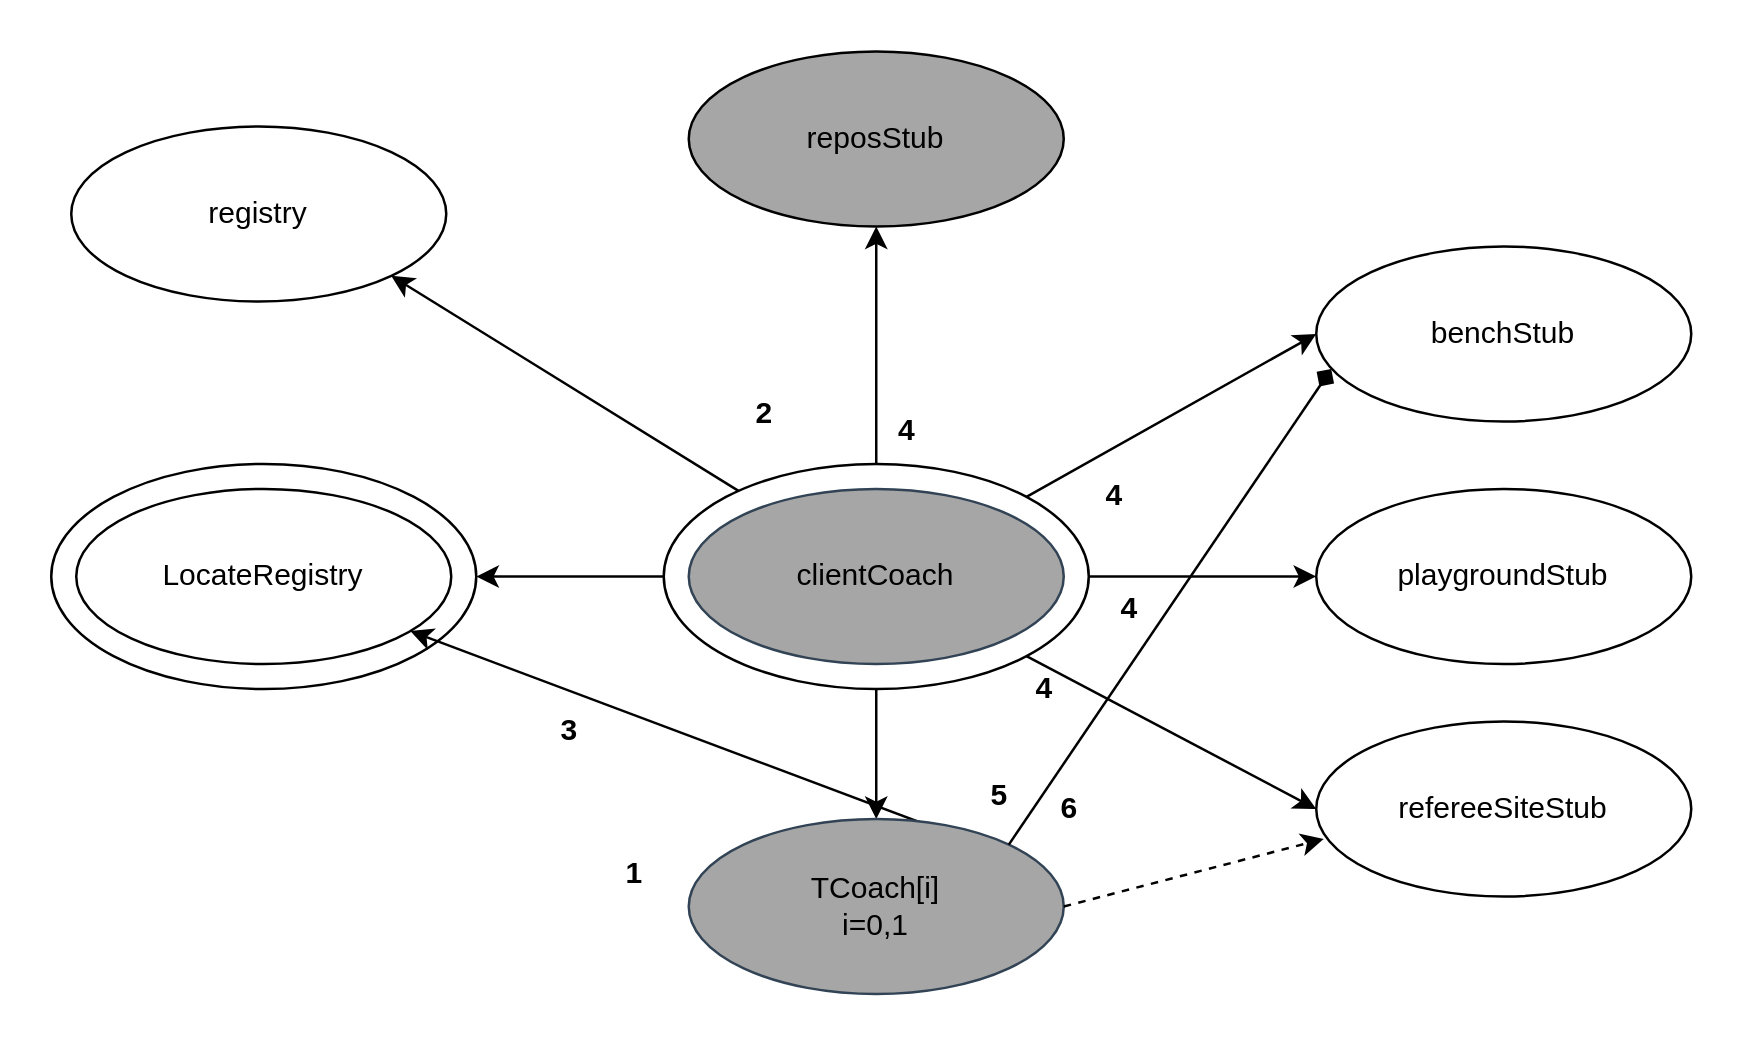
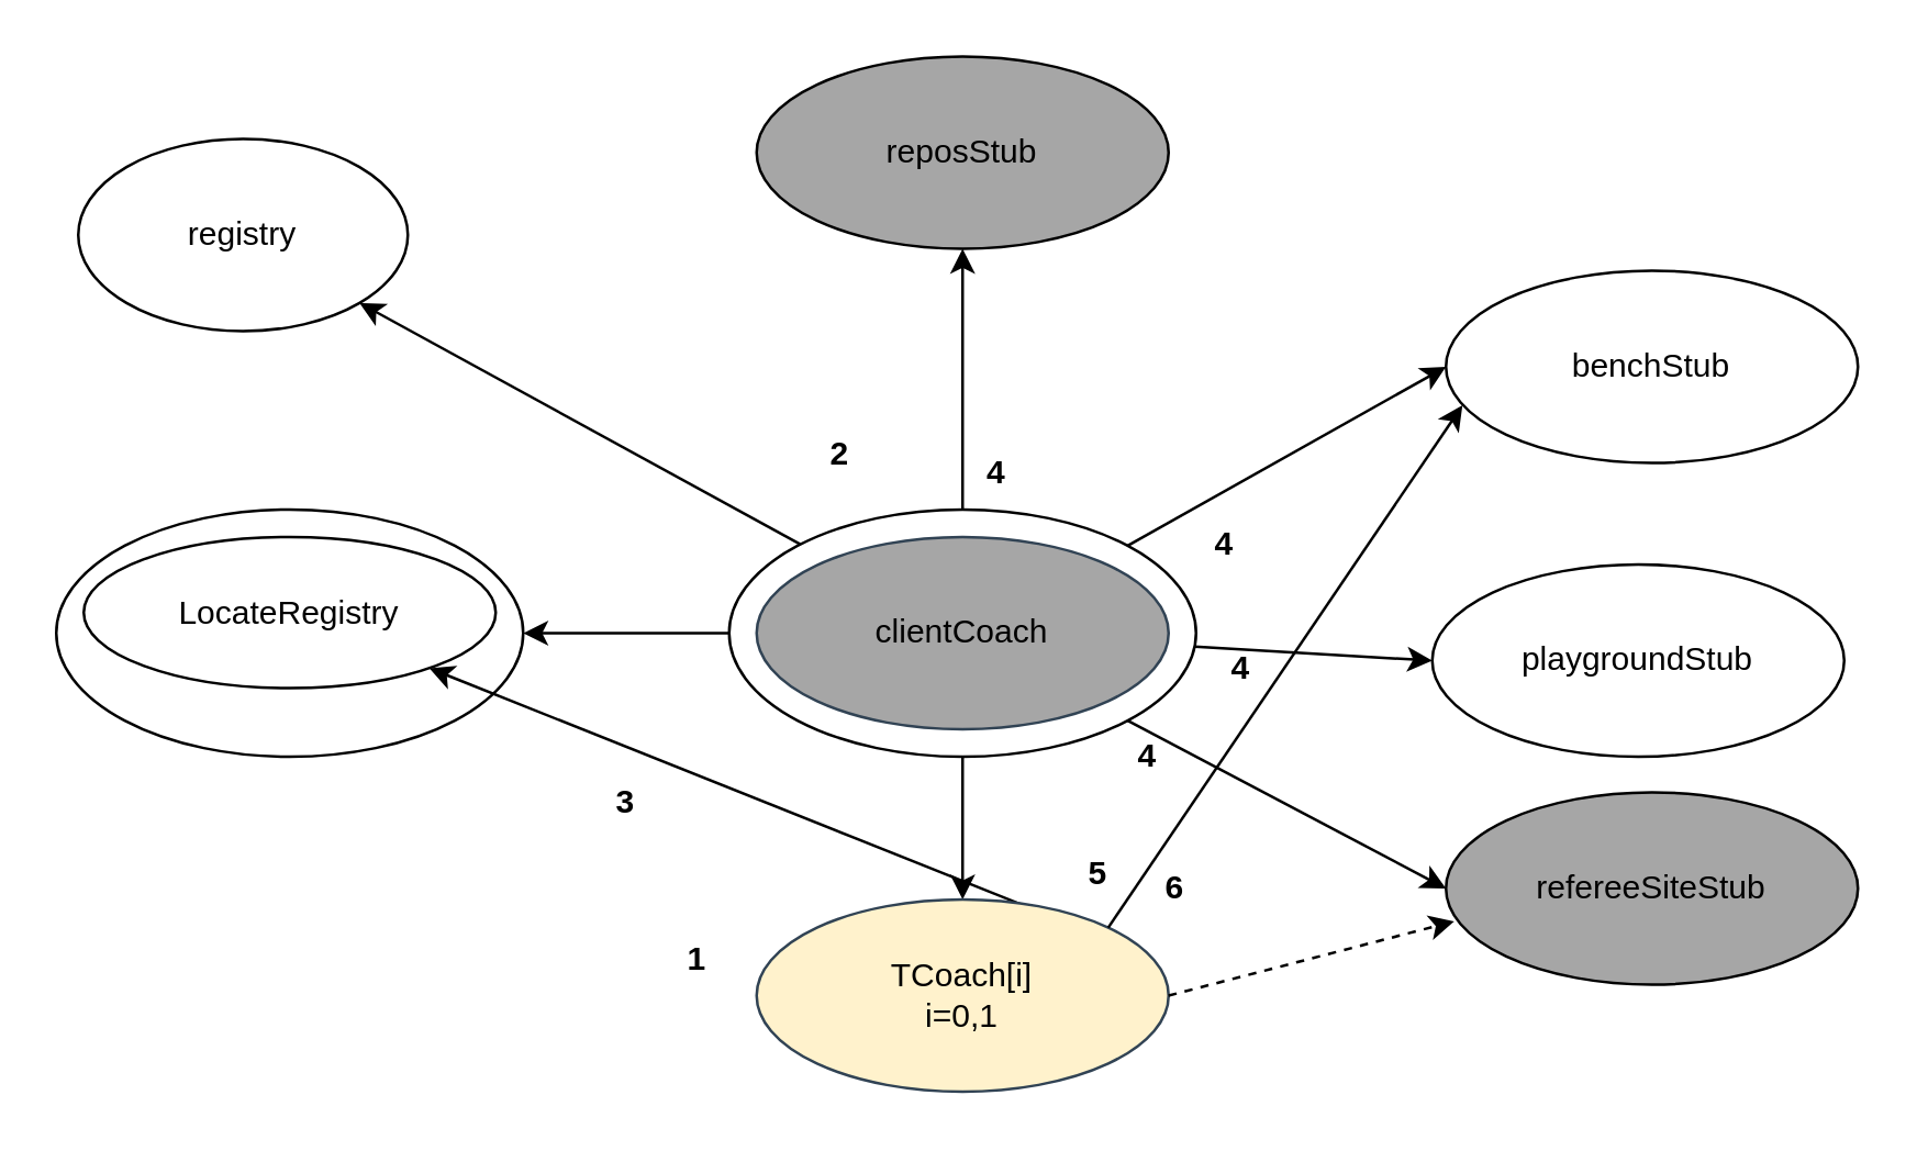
  <mxCell id="0" />
  <mxCell id="1" parent="0" />
  <mxCell id="2" style="edgeStyle=orthogonalEdgeStyle;rounded=0;orthogonalLoop=1;jettySize=auto;html=1;entryX=1;entryY=0.5;entryDx=0;entryDy=0;" parent="1" source="9" target="12" edge="1"><mxGeometry relative="1" as="geometry" /></mxCell>
  <mxCell id="3" style="rounded=0;orthogonalLoop=1;jettySize=auto;html=1;entryX=1;entryY=1;entryDx=0;entryDy=0;" parent="1" source="9" target="11" edge="1"><mxGeometry relative="1" as="geometry" /></mxCell>
  <mxCell id="4" style="rounded=0;orthogonalLoop=1;jettySize=auto;html=1;entryX=0;entryY=0.5;entryDx=0;entryDy=0;" parent="1" source="9" target="14" edge="1"><mxGeometry relative="1" as="geometry" /></mxCell>
  <mxCell id="5" style="edgeStyle=orthogonalEdgeStyle;rounded=0;orthogonalLoop=1;jettySize=auto;html=1;exitX=0.5;exitY=0;exitDx=0;exitDy=0;entryX=0.5;entryY=1;entryDx=0;entryDy=0;" edge="1" parent="1" source="9" target="20"><mxGeometry relative="1" as="geometry" /></mxCell>
  <mxCell id="6" style="rounded=0;orthogonalLoop=1;jettySize=auto;html=1;exitX=1;exitY=0;exitDx=0;exitDy=0;entryX=0;entryY=0.5;entryDx=0;entryDy=0;" edge="1" parent="1" source="9" target="19"><mxGeometry relative="1" as="geometry" /></mxCell>
  <mxCell id="7" style="rounded=0;orthogonalLoop=1;jettySize=auto;html=1;exitX=1;exitY=1;exitDx=0;exitDy=0;entryX=0;entryY=0.5;entryDx=0;entryDy=0;" edge="1" parent="1" source="9" target="21"><mxGeometry relative="1" as="geometry" /></mxCell>
  <mxCell id="8" style="edgeStyle=orthogonalEdgeStyle;rounded=0;orthogonalLoop=1;jettySize=auto;html=1;entryX=0.5;entryY=0;entryDx=0;entryDy=0;" edge="1" parent="1" source="9" target="18"><mxGeometry relative="1" as="geometry" /></mxCell>
  <mxCell id="9" value="" style="ellipse;whiteSpace=wrap;html=1;" parent="1" vertex="1"><mxGeometry x="265" y="185" width="170" height="90" as="geometry" /></mxCell>
  <mxCell id="10" value="&lt;font color=&quot;#000000&quot;&gt;clientCoach&lt;/font&gt;" style="ellipse;whiteSpace=wrap;html=1;movable=1;resizable=1;rotatable=1;deletable=1;editable=1;locked=0;connectable=1;fillColor=#A6A6A6;fontColor=#ffffff;strokeColor=#314354;" parent="1" vertex="1"><mxGeometry x="275" y="195" width="150" height="70" as="geometry" /></mxCell>
- <mxCell id="11" value="registry" style="ellipse;whiteSpace=wrap;html=1;movable=1;resizable=1;rotatable=1;deletable=1;editable=1;locked=0;connectable=1;" parent="1" vertex="1"><mxGeometry x="28" y="50" width="150" height="70" as="geometry" /></mxCell>
+ <mxCell id="11" value="registry" style="ellipse;whiteSpace=wrap;html=1;movable=1;resizable=1;rotatable=1;deletable=1;editable=1;locked=0;connectable=1;" parent="1" vertex="1"><mxGeometry x="28" y="50" width="120" height="70" as="geometry" /></mxCell>
  <mxCell id="12" value="" style="ellipse;whiteSpace=wrap;html=1;" parent="1" vertex="1"><mxGeometry x="20" y="185" width="170" height="90" as="geometry" /></mxCell>
- <mxCell id="13" value="LocateRegistry" style="ellipse;whiteSpace=wrap;html=1;movable=1;resizable=1;rotatable=1;deletable=1;editable=1;locked=0;connectable=1;" parent="1" vertex="1"><mxGeometry x="30" y="195" width="150" height="70" as="geometry" /></mxCell>
- <mxCell id="14" value="playgroundStub" style="ellipse;whiteSpace=wrap;html=1;movable=1;resizable=1;rotatable=1;deletable=1;editable=1;locked=0;connectable=1;" parent="1" vertex="1"><mxGeometry x="526" y="195" width="150" height="70" as="geometry" /></mxCell>
+ <mxCell id="13" value="LocateRegistry" style="ellipse;whiteSpace=wrap;html=1;movable=1;resizable=1;rotatable=1;deletable=1;editable=1;locked=0;connectable=1;" parent="1" vertex="1"><mxGeometry x="30" y="195" width="150" height="55" as="geometry" /></mxCell>
+ <mxCell id="14" value="playgroundStub" style="ellipse;whiteSpace=wrap;html=1;movable=1;resizable=1;rotatable=1;deletable=1;editable=1;locked=0;connectable=1;" parent="1" vertex="1"><mxGeometry x="521" y="205" width="150" height="70" as="geometry" /></mxCell>
  <mxCell id="15" value="&lt;b&gt;1&lt;/b&gt;" style="text;html=1;align=center;verticalAlign=middle;resizable=0;points=[];autosize=1;strokeColor=none;fillColor=none;" parent="1" vertex="1"><mxGeometry x="241" y="336" width="24" height="26" as="geometry" /></mxCell>
  <mxCell id="16" value="&lt;b&gt;2&lt;/b&gt;" style="text;html=1;align=center;verticalAlign=middle;resizable=0;points=[];autosize=1;strokeColor=none;fillColor=none;" parent="1" vertex="1"><mxGeometry x="293" y="152" width="24" height="26" as="geometry" /></mxCell>
  <mxCell id="17" style="rounded=0;orthogonalLoop=1;jettySize=auto;html=1;exitX=0.913;exitY=0.257;exitDx=0;exitDy=0;exitPerimeter=0;" edge="1" parent="1" source="18" target="13"><mxGeometry relative="1" as="geometry" /></mxCell>
- <mxCell id="18" value="&lt;div&gt;&lt;font color=&quot;#000000&quot;&gt;TCoach[i]&lt;/font&gt;&lt;/div&gt;&lt;div&gt;&lt;font color=&quot;#000000&quot;&gt;i=0,1&lt;br&gt;&lt;/font&gt;&lt;/div&gt;" style="ellipse;whiteSpace=wrap;html=1;movable=1;resizable=1;rotatable=1;deletable=1;editable=1;locked=0;connectable=1;fillColor=#A6A6A6;fontColor=#ffffff;strokeColor=#314354;" vertex="1" parent="1"><mxGeometry x="275" y="327" width="150" height="70" as="geometry" /></mxCell>
+ <mxCell id="18" value="&lt;div&gt;&lt;font color=&quot;#000000&quot;&gt;TCoach[i]&lt;/font&gt;&lt;/div&gt;&lt;div&gt;&lt;font color=&quot;#000000&quot;&gt;i=0,1&lt;br&gt;&lt;/font&gt;&lt;/div&gt;" style="ellipse;whiteSpace=wrap;html=1;movable=1;resizable=1;rotatable=1;deletable=1;editable=1;locked=0;connectable=1;fillColor=#fff2cc;fontColor=#ffffff;strokeColor=#314354;" vertex="1" parent="1"><mxGeometry x="275" y="327" width="150" height="70" as="geometry" /></mxCell>
  <mxCell id="19" value="benchStub" style="ellipse;whiteSpace=wrap;html=1;movable=1;resizable=1;rotatable=1;deletable=1;editable=1;locked=0;connectable=1;" vertex="1" parent="1"><mxGeometry x="526" y="98" width="150" height="70" as="geometry" /></mxCell>
  <mxCell id="20" value="reposStub" style="ellipse;whiteSpace=wrap;html=1;movable=1;resizable=1;rotatable=1;deletable=1;editable=1;locked=0;connectable=1;fillColor=#a6a6a6;" vertex="1" parent="1"><mxGeometry x="275" y="20" width="150" height="70" as="geometry" /></mxCell>
- <mxCell id="21" value="refereeSiteStub" style="ellipse;whiteSpace=wrap;html=1;movable=1;resizable=1;rotatable=1;deletable=1;editable=1;locked=0;connectable=1;" vertex="1" parent="1"><mxGeometry x="526" y="288" width="150" height="70" as="geometry" /></mxCell>
+ <mxCell id="21" value="refereeSiteStub" style="ellipse;whiteSpace=wrap;html=1;movable=1;resizable=1;rotatable=1;deletable=1;editable=1;locked=0;connectable=1;fillColor=#a6a6a6;" vertex="1" parent="1"><mxGeometry x="526" y="288" width="150" height="70" as="geometry" /></mxCell>
  <mxCell id="22" value="&lt;b&gt;3&lt;/b&gt;" style="text;html=1;align=center;verticalAlign=middle;resizable=0;points=[];autosize=1;strokeColor=none;fillColor=none;" vertex="1" parent="1"><mxGeometry x="215" y="279" width="24" height="26" as="geometry" /></mxCell>
  <mxCell id="23" value="&lt;b&gt;4&lt;/b&gt;" style="text;html=1;align=center;verticalAlign=middle;resizable=0;points=[];autosize=1;strokeColor=none;fillColor=none;" vertex="1" parent="1"><mxGeometry x="350" y="159" width="24" height="26" as="geometry" /></mxCell>
  <mxCell id="24" value="&lt;b&gt;4&lt;/b&gt;" style="text;html=1;align=center;verticalAlign=middle;resizable=0;points=[];autosize=1;strokeColor=none;fillColor=none;" vertex="1" parent="1"><mxGeometry x="433" y="185" width="24" height="26" as="geometry" /></mxCell>
  <mxCell id="25" value="&lt;b&gt;4&lt;/b&gt;" style="text;html=1;align=center;verticalAlign=middle;resizable=0;points=[];autosize=1;strokeColor=none;fillColor=none;" vertex="1" parent="1"><mxGeometry x="439" y="230" width="24" height="26" as="geometry" /></mxCell>
  <mxCell id="26" value="&lt;b&gt;4&lt;/b&gt;" style="text;html=1;align=center;verticalAlign=middle;resizable=0;points=[];autosize=1;strokeColor=none;fillColor=none;" vertex="1" parent="1"><mxGeometry x="405" y="262" width="24" height="26" as="geometry" /></mxCell>
- <mxCell id="27" style="rounded=0;orthogonalLoop=1;jettySize=auto;html=1;exitX=1;exitY=0;exitDx=0;exitDy=0;entryX=0.04;entryY=0.7;entryDx=0;entryDy=0;entryPerimeter=0;endArrow=diamond;" edge="1" parent="1" source="18" target="19"><mxGeometry relative="1" as="geometry" /></mxCell>
+ <mxCell id="27" style="rounded=0;orthogonalLoop=1;jettySize=auto;html=1;exitX=1;exitY=0;exitDx=0;exitDy=0;entryX=0.04;entryY=0.7;entryDx=0;entryDy=0;entryPerimeter=0;" edge="1" parent="1" source="18" target="19"><mxGeometry relative="1" as="geometry" /></mxCell>
  <mxCell id="28" style="rounded=0;orthogonalLoop=1;jettySize=auto;html=1;entryX=0.02;entryY=0.671;entryDx=0;entryDy=0;entryPerimeter=0;exitX=1;exitY=0.5;exitDx=0;exitDy=0;dashed=1;" edge="1" parent="1" source="18" target="21"><mxGeometry relative="1" as="geometry" /></mxCell>
  <mxCell id="29" value="&lt;b&gt;5&lt;/b&gt;" style="text;html=1;align=center;verticalAlign=middle;resizable=0;points=[];autosize=1;strokeColor=none;fillColor=none;" vertex="1" parent="1"><mxGeometry x="387" y="305" width="24" height="26" as="geometry" /></mxCell>
  <mxCell id="30" value="&lt;b&gt;6&lt;/b&gt;" style="text;html=1;align=center;verticalAlign=middle;resizable=0;points=[];autosize=1;strokeColor=none;fillColor=none;" vertex="1" parent="1"><mxGeometry x="415" y="310" width="24" height="26" as="geometry" /></mxCell>
